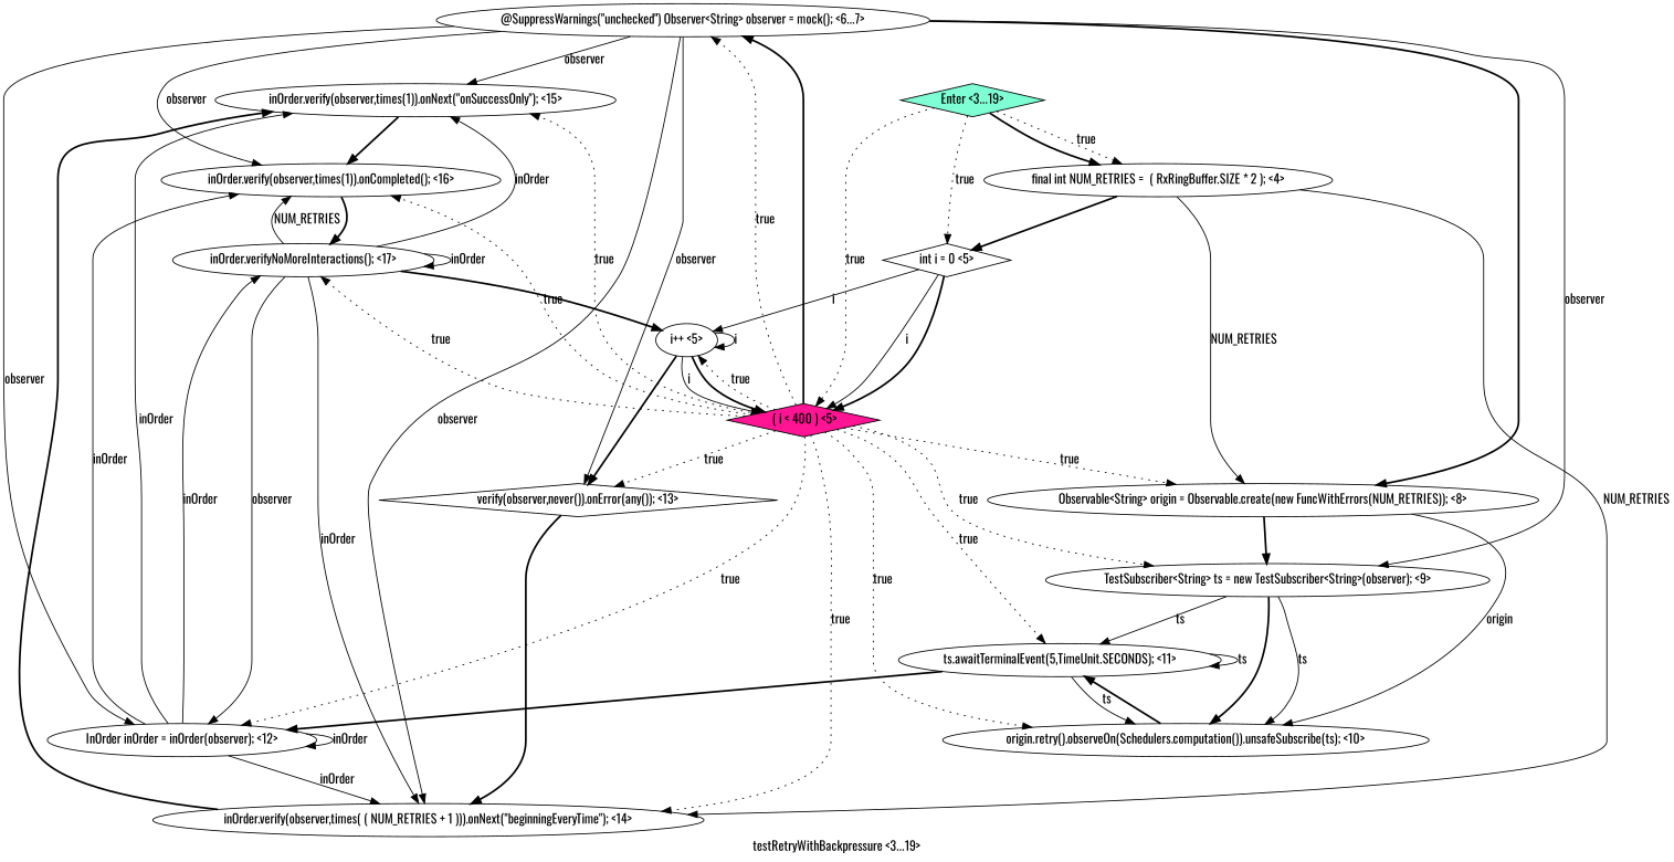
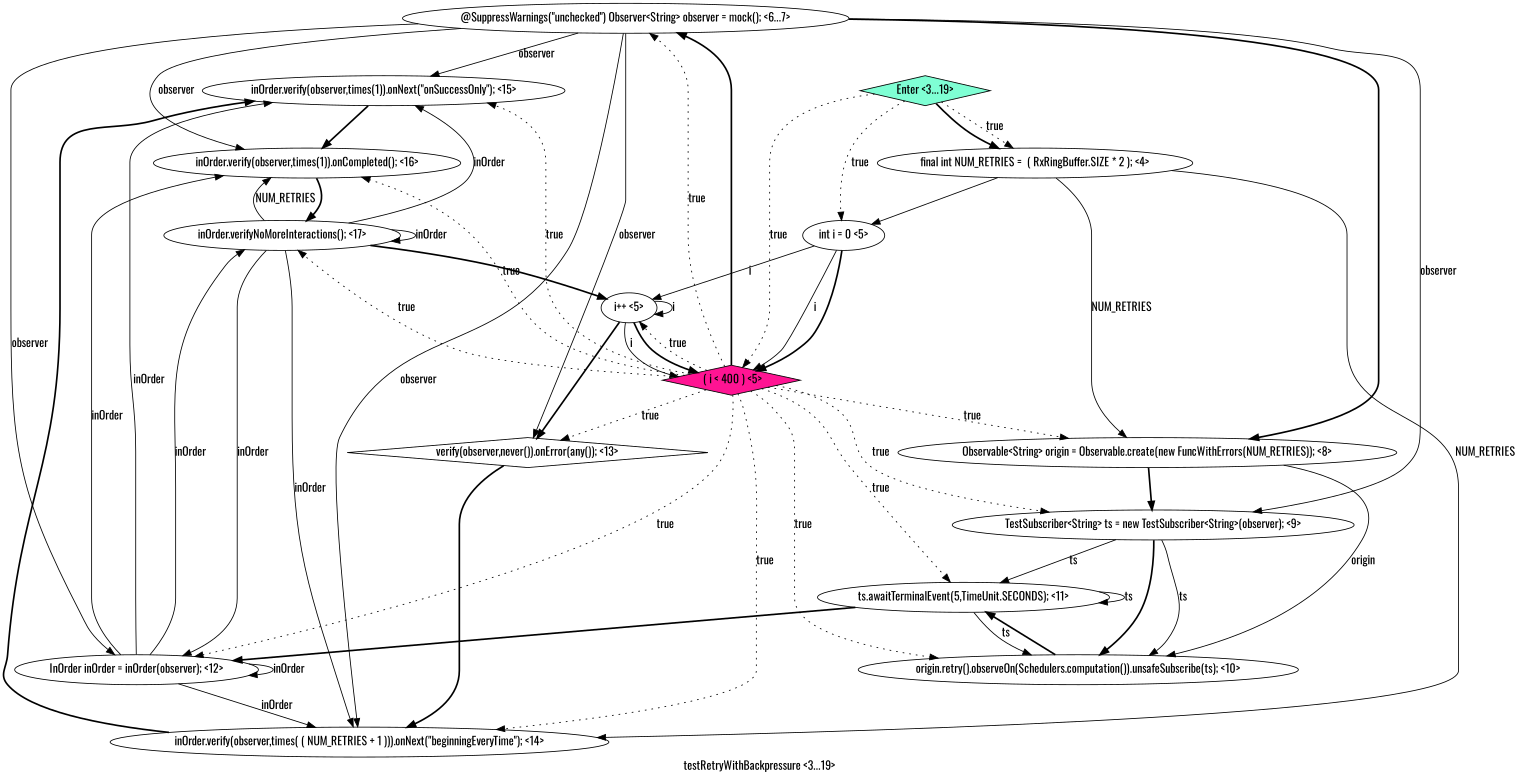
  digraph {
    fontname=Oswald
    label="testRetryWithBackpressure <3...19>"
    node [fillcolor=white fontname=Oswald shape=ellipse style=filled]
    edge [fontname=Oswald style=solid]
    n1 [label="@SuppressWarnings(\"unchecked\") Observer<String> observer = mock(); <6...7>"]
    n2 [label="inOrder.verify(observer,times(1)).onNext(\"onSuccessOnly\"); <15>"]
    n3 [label="verify(observer,never()).onError(any()); <13>" shape=diamond]
    n4 [label="Observable<String> origin = Observable.create(new FuncWithErrors(NUM_RETRIES)); <8>"]
    n5 [label="inOrder.verify(observer,times( ( NUM_RETRIES + 1 ))).onNext(\"beginningEveryTime\"); <14>"]
    n6 [label="TestSubscriber<String> ts = new TestSubscriber<String>(observer); <9>"]
    n7 [label="InOrder inOrder = inOrder(observer); <12>"]
    n8 [label="inOrder.verify(observer,times(1)).onCompleted(); <16>"]
    n9 [label="origin.retry().observeOn(Schedulers.computation()).unsafeSubscribe(ts); <10>"]
    n10 [label="ts.awaitTerminalEvent(5,TimeUnit.SECONDS); <11>"]
    n11 [label="inOrder.verifyNoMoreInteractions(); <17>"]
    n12 [label="i++ <5>"]
    n13 [fillcolor=deeppink label=" ( i < 400 ) <5>" shape=diamond]
    n14 [fillcolor=aquamarine label="Enter <3...19>" shape=diamond]
    n15 [label="final int NUM_RETRIES =  ( RxRingBuffer.SIZE * 2 ); <4>"]
-   n16 [label="int i = 0 <5>" shape=diamond]
+   n16 [label="int i = 0 <5>"]
    n1 -> n2 [label=observer]
    n1 -> n3 [label=observer]
    n1 -> n4 [style=bold]
    n1 -> n5 [label=observer]
    n1 -> n6 [label=observer]
    n1 -> n7 [label=observer]
    n1 -> n8 [label=observer]
    n2 -> n8 [style=bold]
    n3 -> n5 [style=bold]
    n4 -> n6 [style=bold]
    n4 -> n9 [label=origin]
    n5 -> n2 [style=bold]
    n6 -> n9 [label=ts]
    n6 -> n9 [style=bold]
    n6 -> n10 [label=ts]
    n7 -> n2 [label=inOrder]
    n7 -> n5 [label=inOrder]
    n7 -> n7 [label=inOrder]
    n7 -> n8 [label=inOrder]
    n7 -> n11 [label=inOrder]
    n8 -> n11 [style=bold]
    n9 -> n10 [style=bold]
    n10 -> n7 [style=bold]
    n10 -> n9 [label=ts]
    n10 -> n10 [label=ts]
    n11 -> n2 [label=inOrder]
    n11 -> n5 [label=inOrder]
-   n11 -> n7 [label=observer]
+   n11 -> n7 [label=inOrder]
    n11 -> n8 [label=NUM_RETRIES]
    n11 -> n11 [label=inOrder]
    n11 -> n12 [style=bold]
    n12 -> n3 [style=bold]
    n12 -> n12 [label=i]
    n12 -> n13 [label=i]
    n12 -> n13 [style=bold]
    n13 -> n1 [label=true style=dotted]
    n13 -> n1 [style=bold]
    n13 -> n2 [label=true style=dotted]
    n13 -> n3 [label=true style=dotted]
    n13 -> n4 [label=true style=dotted]
    n13 -> n5 [label=true style=dotted]
    n13 -> n6 [label=true style=dotted]
    n13 -> n7 [label=true style=dotted]
    n13 -> n8 [label=true style=dotted]
    n13 -> n9 [label=true style=dotted]
    n13 -> n10 [label=true style=dotted]
    n13 -> n11 [label=true style=dotted]
    n13 -> n12 [label=true style=dotted]
    n14 -> n13 [label=true style=dotted]
    n14 -> n15 [label=true style=dotted]
    n14 -> n15 [style=bold]
    n14 -> n16 [label=true style=dotted]
    n15 -> n4 [label=NUM_RETRIES]
    n15 -> n5 [label=NUM_RETRIES]
-   n15 -> n16 [style=bold]
+   n15 -> n16
    n16 -> n12 [label=i]
    n16 -> n13 [label=i]
    n16 -> n13 [style=bold]
  }
